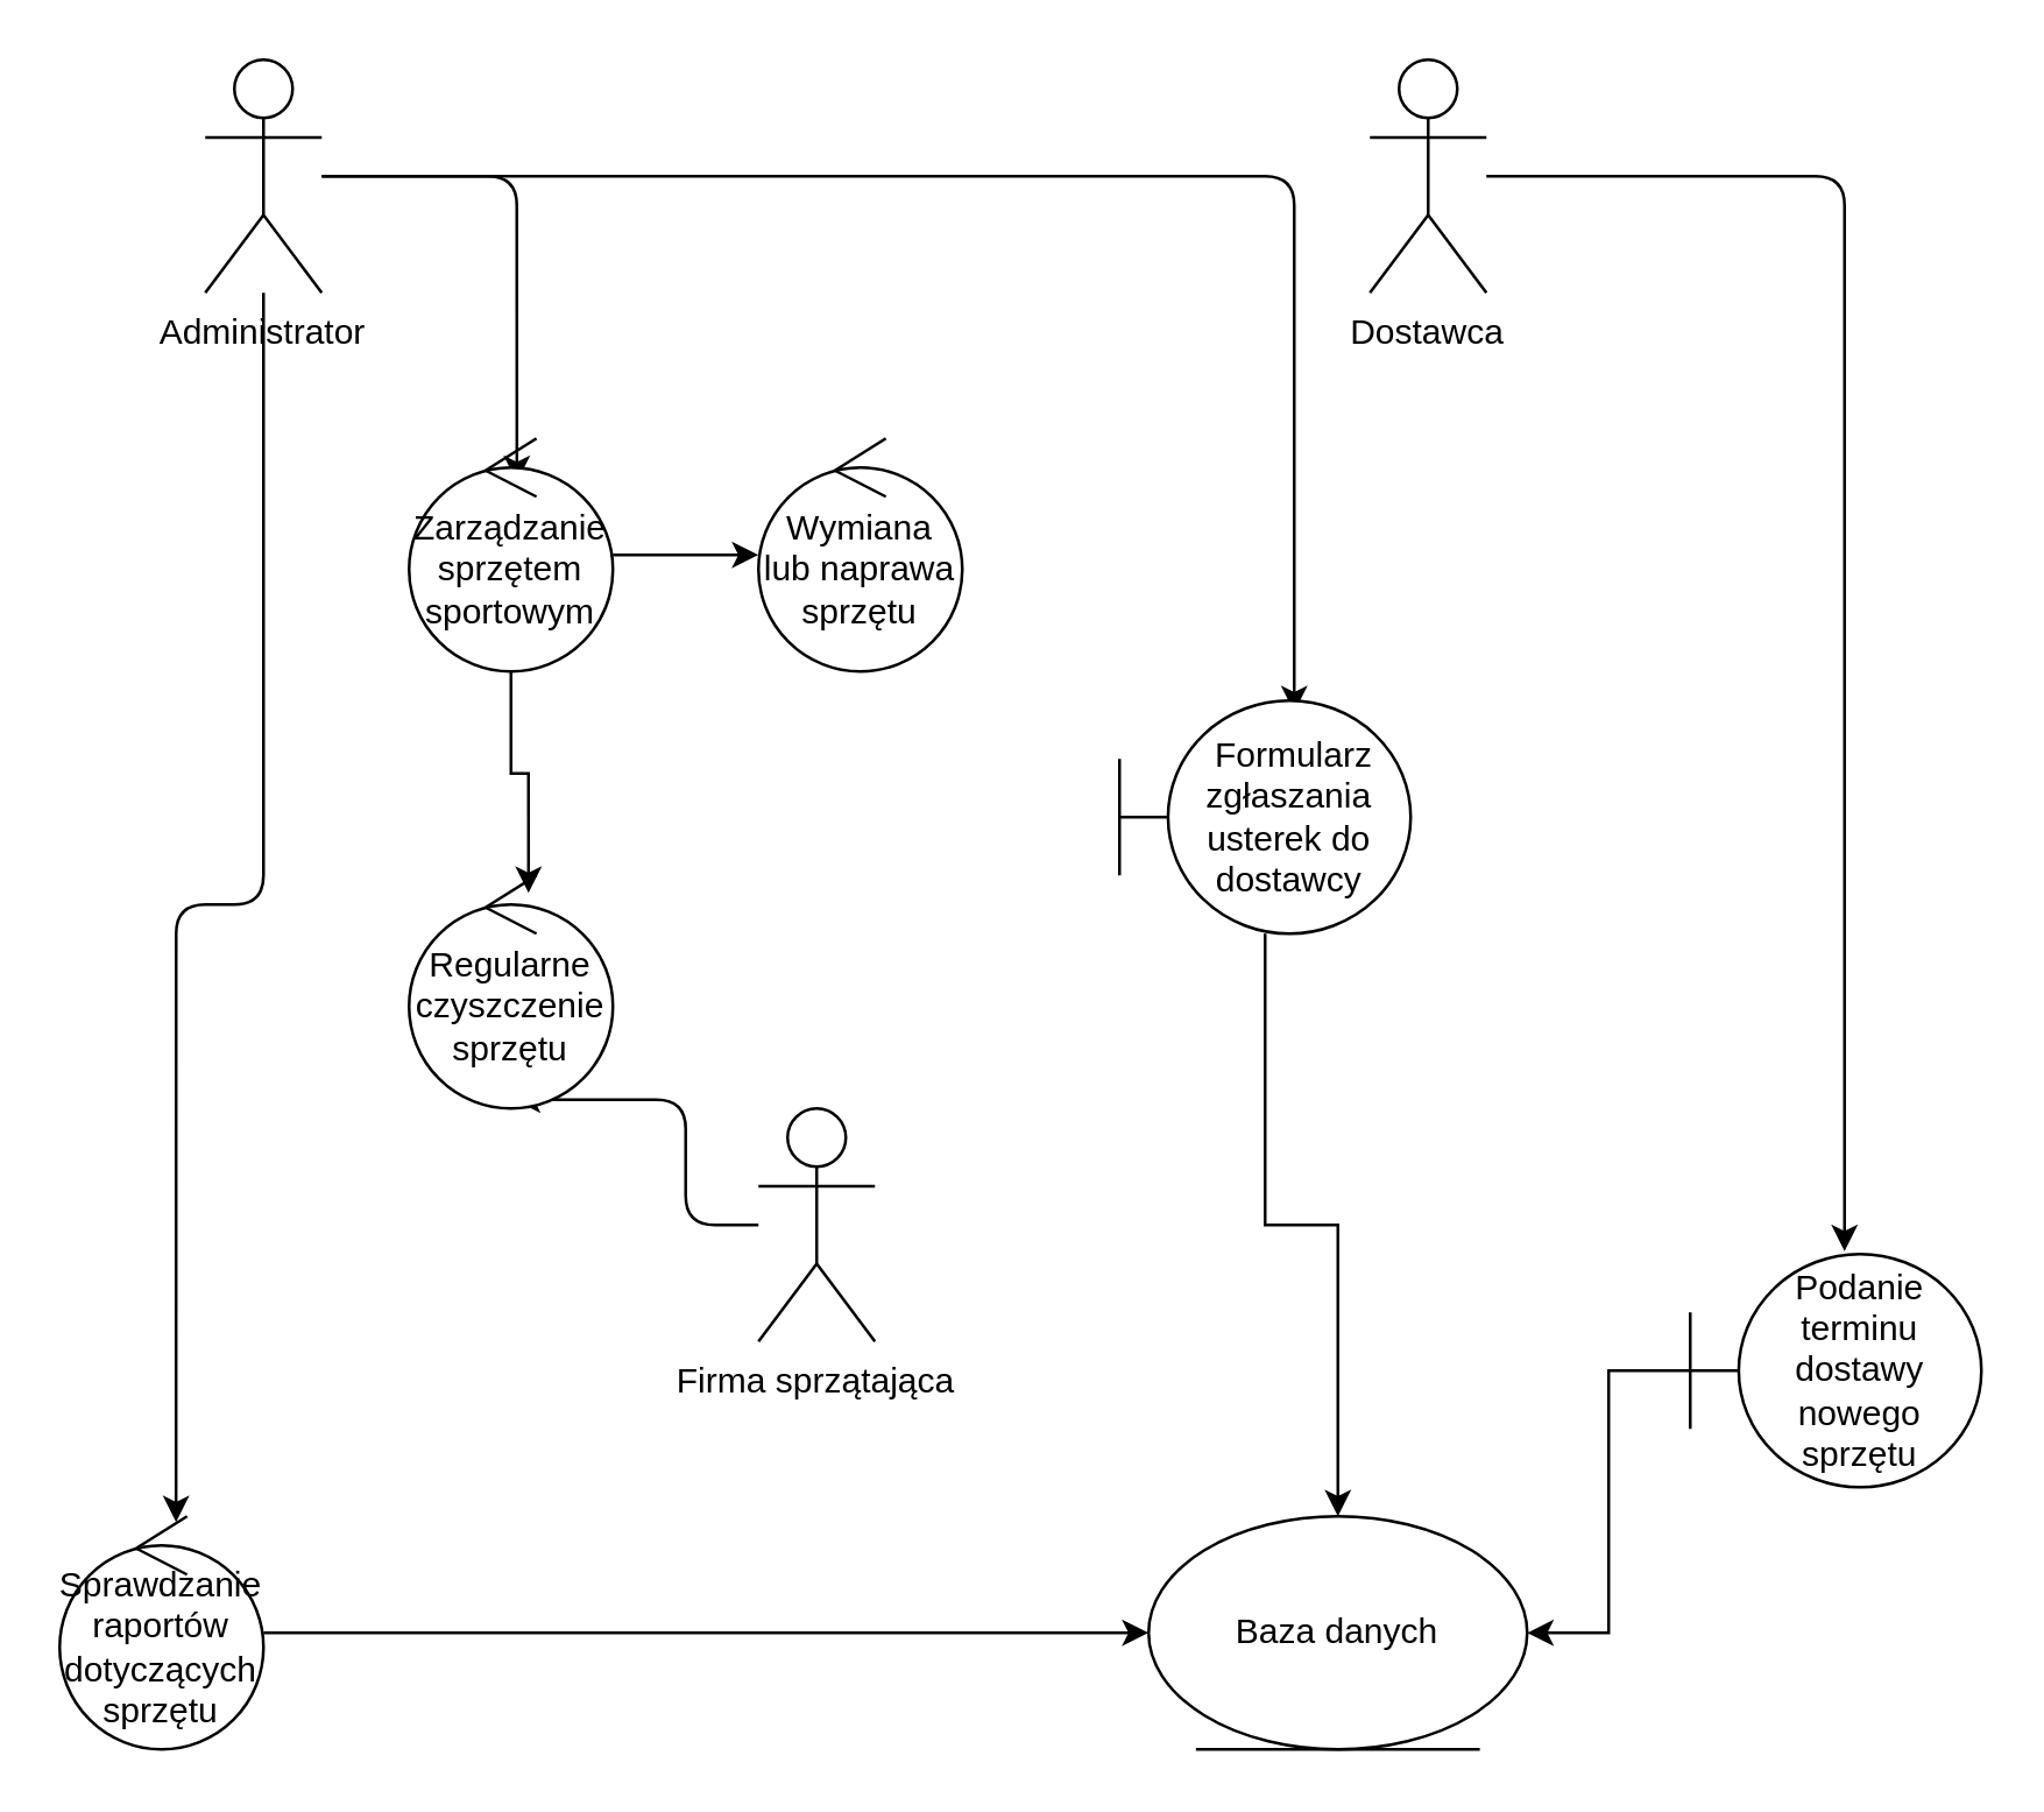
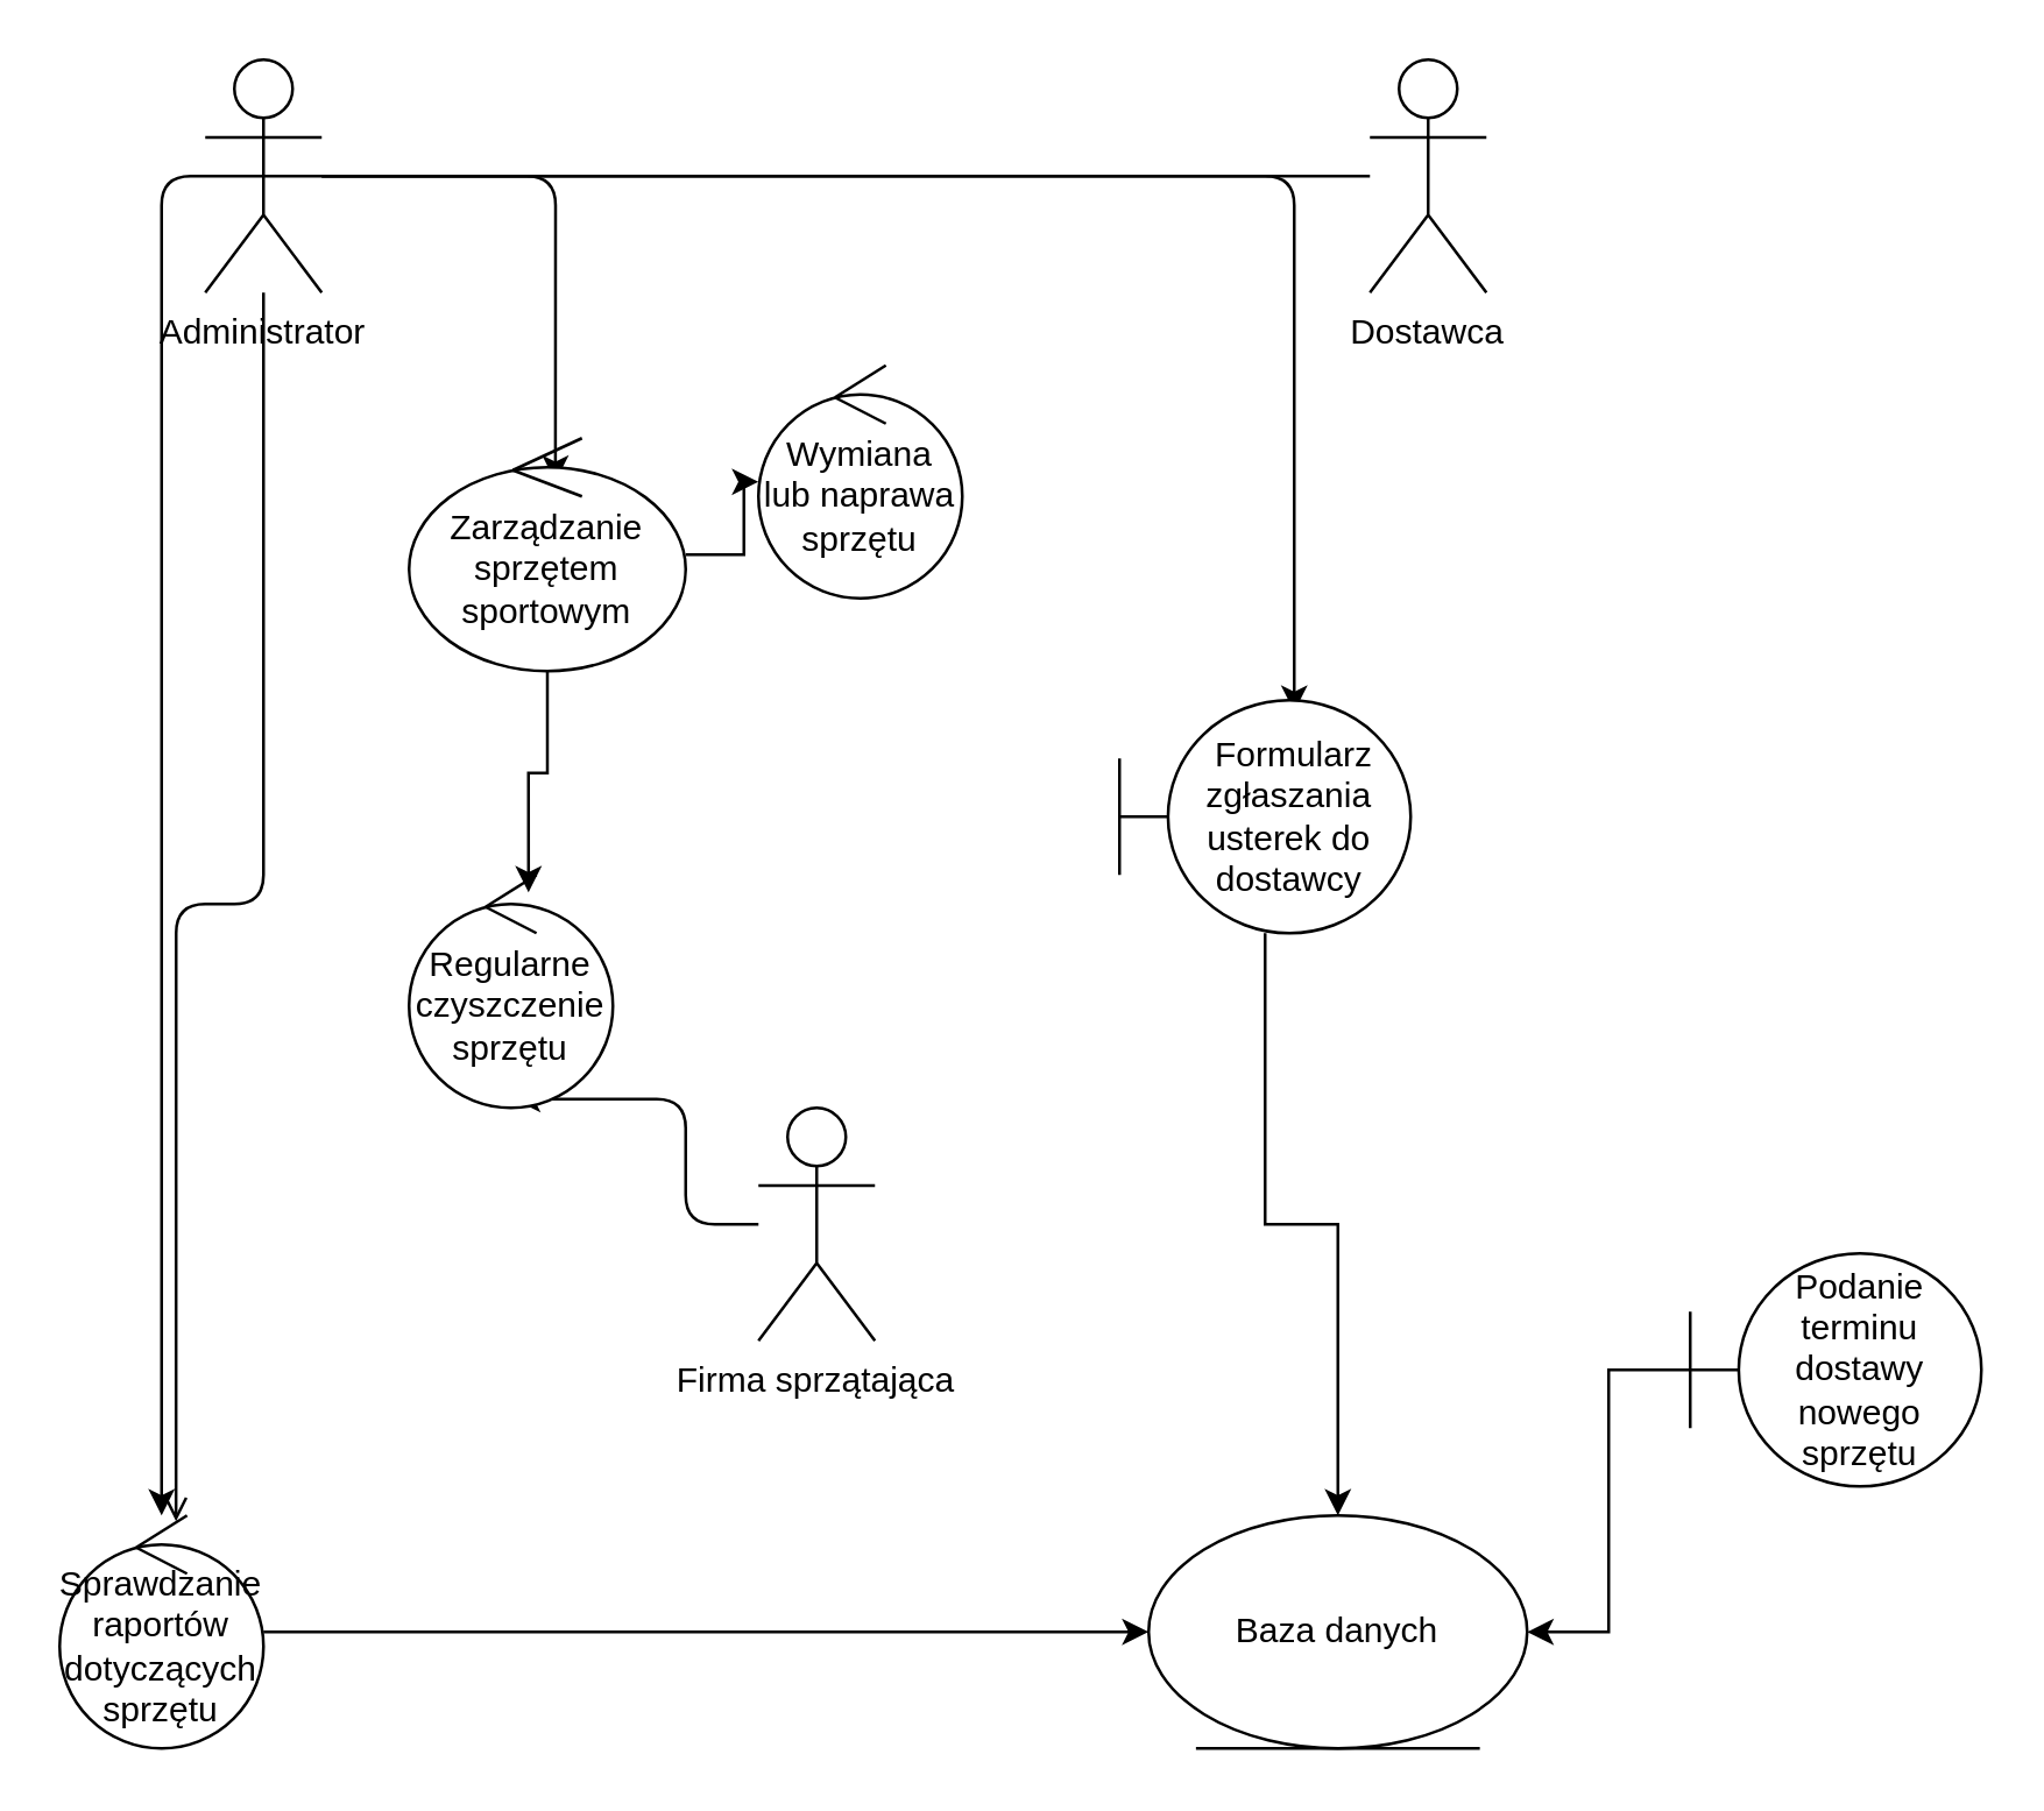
  <mxCell id="0" />
  <mxCell id="1" parent="0" />
  <mxCell id="2" value="Administrator" style="shape=umlActor;verticalLabelPosition=bottom;verticalAlign=top;" vertex="1" parent="1"><mxGeometry x="70" y="20" width="40" height="80" as="geometry" /></mxCell>
  <mxCell id="3" value="Dostawca" style="shape=umlActor;verticalLabelPosition=bottom;verticalAlign=top;" vertex="1" parent="1"><mxGeometry x="470" y="20" width="40" height="80" as="geometry" /></mxCell>
  <mxCell id="4" value="Firma sprzątająca" style="shape=umlActor;verticalLabelPosition=bottom;verticalAlign=top;" vertex="1" parent="1"><mxGeometry x="260" y="380" width="40" height="80" as="geometry" /></mxCell>
  <mxCell id="5" style="edgeStyle=orthogonalEdgeStyle;entryX=0.529;entryY=0.188;entryDx=0;entryDy=0;entryPerimeter=0;" edge="1" parent="1" source="2" target="14"><mxGeometry relative="1" as="geometry"><mxPoint x="180" y="380" as="targetPoint" /></mxGeometry></mxCell>
- <mxCell id="6" style="edgeStyle=orthogonalEdgeStyle;entryX=0.571;entryY=0.025;entryDx=0;entryDy=0;entryPerimeter=0;" edge="1" parent="1" source="2" target="13"><mxGeometry relative="1" as="geometry"><mxPoint x="45" y="450" as="targetPoint" /></mxGeometry></mxCell>
+ <mxCell id="6" style="edgeStyle=orthogonalEdgeStyle;entryX=0.571;entryY=0.025;entryDx=0;entryDy=0;entryPerimeter=0;endArrow=open;" edge="1" parent="1" source="2" target="13"><mxGeometry relative="1" as="geometry"><mxPoint x="45" y="450" as="targetPoint" /></mxGeometry></mxCell>
  <mxCell id="7" style="edgeStyle=orthogonalEdgeStyle;entryX=0.6;entryY=0.05;entryDx=0;entryDy=0;entryPerimeter=0;" edge="1" parent="1" source="2" target="11"><mxGeometry relative="1" as="geometry"><mxPoint x="480" y="270" as="targetPoint" /></mxGeometry></mxCell>
- <mxCell id="8" style="edgeStyle=orthogonalEdgeStyle;entryX=0.53;entryY=-0.012;entryDx=0;entryDy=0;entryPerimeter=0;" edge="1" parent="1" source="3" target="19"><mxGeometry relative="1" as="geometry"><mxPoint x="645" y="410" as="targetPoint" /></mxGeometry></mxCell>
+ <mxCell id="8" style="edgeStyle=orthogonalEdgeStyle;" edge="1" parent="1" source="3" target="13"><mxGeometry relative="1" as="geometry"><mxPoint x="645" y="410" as="targetPoint" /></mxGeometry></mxCell>
  <mxCell id="9" style="edgeStyle=orthogonalEdgeStyle;entryX=0.514;entryY=0.963;entryDx=0;entryDy=0;entryPerimeter=0;" edge="1" parent="1" source="4" target="20"><mxGeometry relative="1" as="geometry"><mxPoint x="240" y="640" as="targetPoint" /></mxGeometry></mxCell>
  <mxCell id="10" style="edgeStyle=orthogonalEdgeStyle;rounded=0;orthogonalLoop=1;jettySize=auto;html=1;entryX=0.5;entryY=0;entryDx=0;entryDy=0;" edge="1" parent="1" source="11" target="17"><mxGeometry relative="1" as="geometry" /></mxCell>
  <mxCell id="11" value="&amp;nbsp;Formularz zgłaszania usterek do dostawcy" style="shape=umlBoundary;whiteSpace=wrap;html=1;" vertex="1" parent="1"><mxGeometry x="384" y="240" width="100" height="80" as="geometry" /></mxCell>
  <mxCell id="12" style="edgeStyle=orthogonalEdgeStyle;rounded=0;orthogonalLoop=1;jettySize=auto;html=1;entryX=0;entryY=0.5;entryDx=0;entryDy=0;" edge="1" parent="1" source="13" target="17"><mxGeometry relative="1" as="geometry" /></mxCell>
  <mxCell id="13" value="Sprawdzanie raportów dotyczących sprzętu" style="ellipse;shape=umlControl;whiteSpace=wrap;html=1;" vertex="1" parent="1"><mxGeometry x="20" y="520" width="70" height="80" as="geometry" /></mxCell>
- <mxCell id="14" value="Zarządzanie sprzętem sportowym" style="ellipse;shape=umlControl;whiteSpace=wrap;html=1;" vertex="1" parent="1"><mxGeometry x="140" y="150" width="70" height="80" as="geometry" /></mxCell>
- <mxCell id="15" value="Wymiana lub naprawa sprzętu" style="ellipse;shape=umlControl;whiteSpace=wrap;html=1;" vertex="1" parent="1"><mxGeometry x="260" y="150" width="70" height="80" as="geometry" /></mxCell>
+ <mxCell id="14" value="Zarządzanie sprzętem sportowym" style="ellipse;shape=umlControl;whiteSpace=wrap;html=1;" vertex="1" parent="1"><mxGeometry x="140" y="150" width="95" height="80" as="geometry" /></mxCell>
+ <mxCell id="15" value="Wymiana lub naprawa sprzętu" style="ellipse;shape=umlControl;whiteSpace=wrap;html=1;" vertex="1" parent="1"><mxGeometry x="260" y="125" width="70" height="80" as="geometry" /></mxCell>
  <mxCell id="16" style="edgeStyle=orthogonalEdgeStyle;rounded=0;orthogonalLoop=1;jettySize=auto;html=1;entryX=0;entryY=0.5;entryDx=0;entryDy=0;entryPerimeter=0;" edge="1" parent="1" source="14" target="15"><mxGeometry relative="1" as="geometry" /></mxCell>
  <mxCell id="17" value="Baza danych" style="ellipse;shape=umlEntity;whiteSpace=wrap;html=1;" vertex="1" parent="1"><mxGeometry x="394" y="520" width="130" height="80" as="geometry" /></mxCell>
  <mxCell id="18" style="edgeStyle=orthogonalEdgeStyle;rounded=0;orthogonalLoop=1;jettySize=auto;html=1;entryX=1;entryY=0.5;entryDx=0;entryDy=0;" edge="1" parent="1" source="19" target="17"><mxGeometry relative="1" as="geometry" /></mxCell>
  <mxCell id="19" value="Podanie terminu dostawy nowego sprzętu" style="shape=umlBoundary;whiteSpace=wrap;html=1;" vertex="1" parent="1"><mxGeometry x="580" y="430" width="100" height="80" as="geometry" /></mxCell>
  <mxCell id="20" value="Regularne czyszczenie sprzętu" style="ellipse;shape=umlControl;whiteSpace=wrap;html=1;" vertex="1" parent="1"><mxGeometry x="140" y="300" width="70" height="80" as="geometry" /></mxCell>
  <mxCell id="21" style="edgeStyle=orthogonalEdgeStyle;rounded=0;orthogonalLoop=1;jettySize=auto;html=1;entryX=0.586;entryY=0.075;entryDx=0;entryDy=0;entryPerimeter=0;" edge="1" parent="1" source="14" target="20"><mxGeometry relative="1" as="geometry" /></mxCell>
